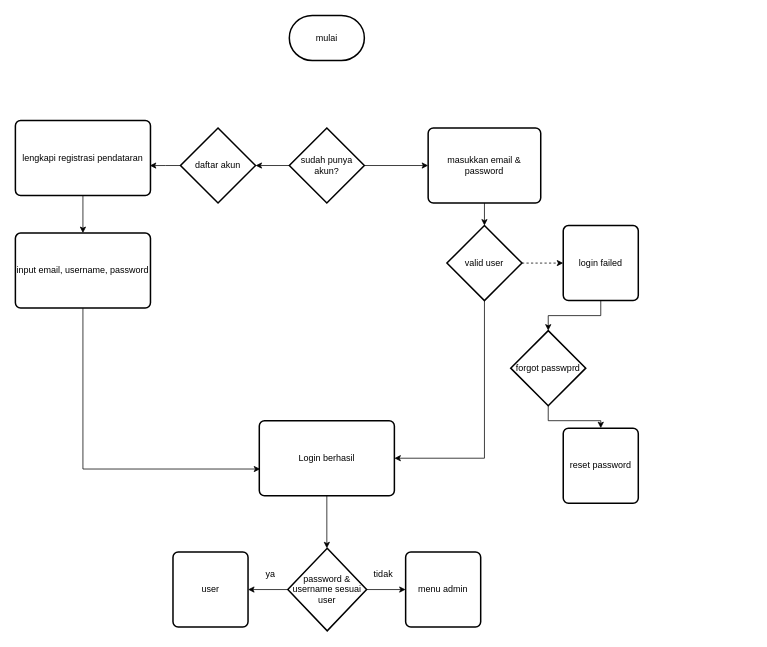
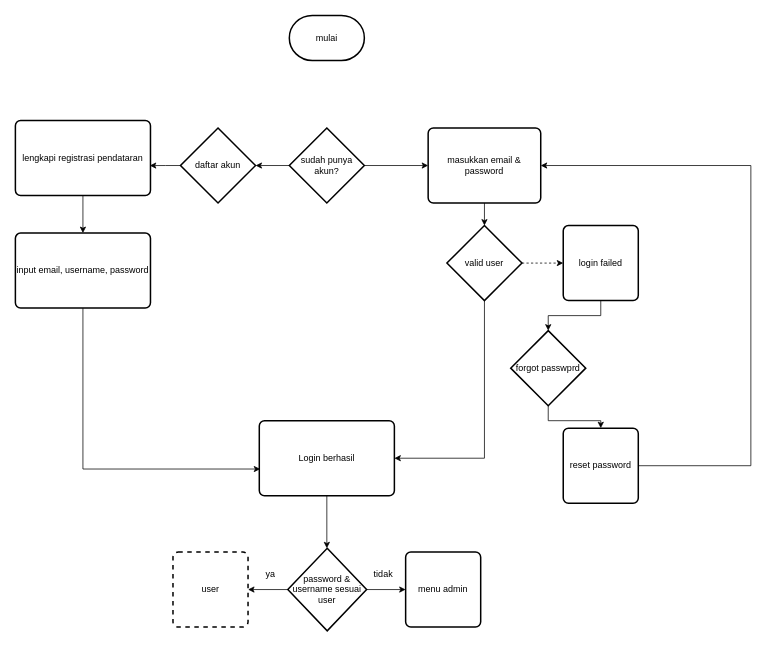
  <mxCell id="0" />
  <mxCell id="1" parent="0" />
  <mxCell id="2" value="mulai" style="strokeWidth=2;html=1;shape=mxgraph.flowchart.terminator;whiteSpace=wrap;" vertex="1" parent="1"><mxGeometry x="385" y="20" width="100" height="60" as="geometry" /></mxCell>
  <mxCell id="3" style="edgeStyle=orthogonalEdgeStyle;rounded=0;orthogonalLoop=1;jettySize=auto;html=1;entryX=0;entryY=0.5;entryDx=0;entryDy=0;" edge="1" parent="1" source="4" target="6"><mxGeometry relative="1" as="geometry" /></mxCell>
  <mxCell id="4" value="sudah punya akun?" style="strokeWidth=2;html=1;shape=mxgraph.flowchart.decision;whiteSpace=wrap;" vertex="1" parent="1"><mxGeometry x="385" y="170" width="100" height="100" as="geometry" /></mxCell>
  <mxCell id="5" style="edgeStyle=orthogonalEdgeStyle;rounded=0;orthogonalLoop=1;jettySize=auto;html=1;" edge="1" parent="1" source="6"><mxGeometry relative="1" as="geometry"><mxPoint x="645" y="300" as="targetPoint" /></mxGeometry></mxCell>
  <mxCell id="6" value="masukkan email &amp;amp; password" style="rounded=1;whiteSpace=wrap;html=1;absoluteArcSize=1;arcSize=14;strokeWidth=2;" vertex="1" parent="1"><mxGeometry x="570" y="170" width="150" height="100" as="geometry" /></mxCell>
  <mxCell id="7" value="daftar akun" style="strokeWidth=2;html=1;shape=mxgraph.flowchart.decision;whiteSpace=wrap;" vertex="1" parent="1"><mxGeometry x="240" y="170" width="100" height="100" as="geometry" /></mxCell>
  <mxCell id="8" style="edgeStyle=orthogonalEdgeStyle;rounded=0;orthogonalLoop=1;jettySize=auto;html=1;" edge="1" parent="1" source="9" target="10"><mxGeometry relative="1" as="geometry" /></mxCell>
  <mxCell id="9" value="lengkapi registrasi pendataran" style="rounded=1;whiteSpace=wrap;html=1;absoluteArcSize=1;arcSize=14;strokeWidth=2;" vertex="1" parent="1"><mxGeometry x="20" y="160" width="180" height="100" as="geometry" /></mxCell>
  <mxCell id="10" value="input email, username, password" style="rounded=1;whiteSpace=wrap;html=1;absoluteArcSize=1;arcSize=14;strokeWidth=2;" vertex="1" parent="1"><mxGeometry x="20" y="310" width="180" height="100" as="geometry" /></mxCell>
  <mxCell id="11" style="edgeStyle=orthogonalEdgeStyle;rounded=0;orthogonalLoop=1;jettySize=auto;html=1;entryX=0.5;entryY=0;entryDx=0;entryDy=0;" edge="1" parent="1" source="12"><mxGeometry relative="1" as="geometry"><mxPoint x="435" y="730" as="targetPoint" /></mxGeometry></mxCell>
  <mxCell id="12" value="Login berhasil" style="rounded=1;whiteSpace=wrap;html=1;absoluteArcSize=1;arcSize=14;strokeWidth=2;" vertex="1" parent="1"><mxGeometry x="345" y="560" width="180" height="100" as="geometry" /></mxCell>
  <mxCell id="13" style="edgeStyle=orthogonalEdgeStyle;rounded=0;orthogonalLoop=1;jettySize=auto;html=1;dashed=1;" edge="1" parent="1" source="15" target="16"><mxGeometry relative="1" as="geometry" /></mxCell>
  <mxCell id="14" style="edgeStyle=orthogonalEdgeStyle;rounded=0;orthogonalLoop=1;jettySize=auto;html=1;entryX=1;entryY=0.5;entryDx=0;entryDy=0;" edge="1" parent="1" source="15" target="12"><mxGeometry relative="1" as="geometry"><mxPoint x="645" y="620" as="targetPoint" /><Array as="points"><mxPoint x="645" y="610" /></Array></mxGeometry></mxCell>
  <mxCell id="15" value="valid user" style="strokeWidth=2;html=1;shape=mxgraph.flowchart.decision;whiteSpace=wrap;" vertex="1" parent="1"><mxGeometry x="595" y="300" width="100" height="100" as="geometry" /></mxCell>
  <mxCell id="16" value="login failed" style="rounded=1;whiteSpace=wrap;html=1;absoluteArcSize=1;arcSize=14;strokeWidth=2;" vertex="1" parent="1"><mxGeometry x="750" y="300" width="100" height="100" as="geometry" /></mxCell>
  <mxCell id="17" style="edgeStyle=orthogonalEdgeStyle;rounded=0;orthogonalLoop=1;jettySize=auto;html=1;entryX=0.5;entryY=0;entryDx=0;entryDy=0;" edge="1" parent="1" source="18" target="20"><mxGeometry relative="1" as="geometry" /></mxCell>
  <mxCell id="18" value="forgot passwprd" style="strokeWidth=2;html=1;shape=mxgraph.flowchart.decision;whiteSpace=wrap;" vertex="1" parent="1"><mxGeometry x="680" y="440" width="100" height="100" as="geometry" /></mxCell>
+ <mxCell id="19" style="edgeStyle=orthogonalEdgeStyle;rounded=0;orthogonalLoop=1;jettySize=auto;html=1;entryX=1;entryY=0.5;entryDx=0;entryDy=0;" edge="1" parent="1" source="20" target="6"><mxGeometry relative="1" as="geometry"><mxPoint x="990" y="190" as="targetPoint" /><Array as="points"><mxPoint x="1000" y="620" /><mxPoint x="1000" y="220" /></Array></mxGeometry></mxCell>
  <mxCell id="20" value="reset password" style="rounded=1;whiteSpace=wrap;html=1;absoluteArcSize=1;arcSize=14;strokeWidth=2;" vertex="1" parent="1"><mxGeometry x="750" y="570" width="100" height="100" as="geometry" /></mxCell>
  <mxCell id="21" style="edgeStyle=orthogonalEdgeStyle;rounded=0;orthogonalLoop=1;jettySize=auto;html=1;entryX=0.5;entryY=0;entryDx=0;entryDy=0;entryPerimeter=0;" edge="1" parent="1" source="16" target="18"><mxGeometry relative="1" as="geometry" /></mxCell>
  <mxCell id="22" style="edgeStyle=orthogonalEdgeStyle;rounded=0;orthogonalLoop=1;jettySize=auto;html=1;entryX=0.007;entryY=0.644;entryDx=0;entryDy=0;entryPerimeter=0;" edge="1" parent="1" source="10" target="12"><mxGeometry relative="1" as="geometry"><Array as="points"><mxPoint x="110" y="624" /></Array></mxGeometry></mxCell>
  <mxCell id="23" style="edgeStyle=orthogonalEdgeStyle;rounded=0;orthogonalLoop=1;jettySize=auto;html=1;entryX=1;entryY=0.5;entryDx=0;entryDy=0;entryPerimeter=0;" edge="1" parent="1" source="4" target="7"><mxGeometry relative="1" as="geometry" /></mxCell>
  <mxCell id="24" style="edgeStyle=orthogonalEdgeStyle;rounded=0;orthogonalLoop=1;jettySize=auto;html=1;entryX=0.995;entryY=0.601;entryDx=0;entryDy=0;entryPerimeter=0;" edge="1" parent="1" source="7" target="9"><mxGeometry relative="1" as="geometry" /></mxCell>
  <mxCell id="25" style="edgeStyle=orthogonalEdgeStyle;rounded=0;orthogonalLoop=1;jettySize=auto;html=1;entryX=0;entryY=0.5;entryDx=0;entryDy=0;" edge="1" parent="1" source="27" target="29"><mxGeometry relative="1" as="geometry" /></mxCell>
  <mxCell id="26" style="edgeStyle=orthogonalEdgeStyle;rounded=0;orthogonalLoop=1;jettySize=auto;html=1;entryX=1;entryY=0.5;entryDx=0;entryDy=0;" edge="1" parent="1" source="27" target="28"><mxGeometry relative="1" as="geometry" /></mxCell>
  <mxCell id="27" value="password &amp;amp; username sesuai user" style="strokeWidth=2;html=1;shape=mxgraph.flowchart.decision;whiteSpace=wrap;" vertex="1" parent="1"><mxGeometry x="383" y="730" width="105" height="110" as="geometry" /></mxCell>
- <mxCell id="28" value="user" style="rounded=1;whiteSpace=wrap;html=1;absoluteArcSize=1;arcSize=14;strokeWidth=2;" vertex="1" parent="1"><mxGeometry x="230" y="735" width="100" height="100" as="geometry" /></mxCell>
+ <mxCell id="28" value="user" style="rounded=1;whiteSpace=wrap;html=1;absoluteArcSize=1;arcSize=14;strokeWidth=2;dashed=1;" vertex="1" parent="1"><mxGeometry x="230" y="735" width="100" height="100" as="geometry" /></mxCell>
  <mxCell id="29" value="menu admin" style="rounded=1;whiteSpace=wrap;html=1;absoluteArcSize=1;arcSize=14;strokeWidth=2;" vertex="1" parent="1"><mxGeometry x="540" y="735" width="100" height="100" as="geometry" /></mxCell>
  <mxCell id="30" value="ya" style="text;strokeColor=none;align=center;fillColor=none;html=1;verticalAlign=middle;whiteSpace=wrap;rounded=0;" vertex="1" parent="1"><mxGeometry x="330" y="750" width="60" height="30" as="geometry" /></mxCell>
  <mxCell id="31" value="tidak" style="text;html=1;align=center;verticalAlign=middle;resizable=0;points=[];autosize=1;strokeColor=none;fillColor=none;" vertex="1" parent="1"><mxGeometry x="485" y="750" width="50" height="30" as="geometry" /></mxCell>
